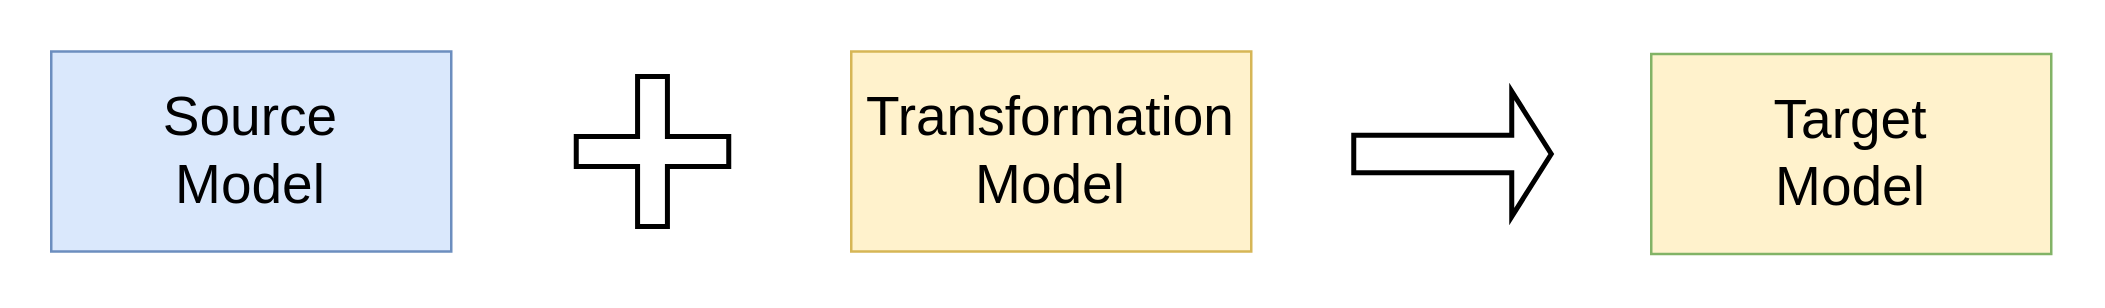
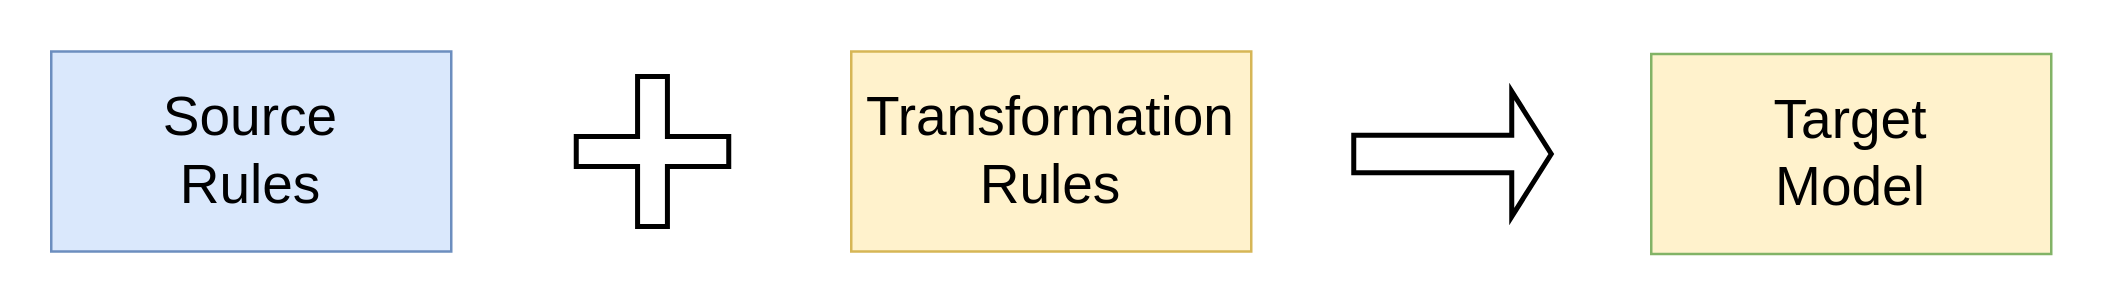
  <mxCell id="0" />
  <mxCell id="1" parent="0" />
- <mxCell id="2" value="Source &lt;br&gt;Model" style="rounded=0;whiteSpace=wrap;html=1;fontSize=22;fillColor=#dae8fc;strokeColor=#6c8ebf;" parent="1" vertex="1"><mxGeometry x="20" y="20" width="160" height="80" as="geometry" /></mxCell>
- <mxCell id="3" value="Transformation Model" style="rounded=0;whiteSpace=wrap;html=1;fontSize=22;fillColor=#fff2cc;strokeColor=#d6b656;" parent="1" vertex="1"><mxGeometry x="340" y="20" width="160" height="80" as="geometry" /></mxCell>
+ <mxCell id="2" value="Source &lt;br&gt;Rules" style="rounded=0;whiteSpace=wrap;html=1;fontSize=22;fillColor=#dae8fc;strokeColor=#6c8ebf;" parent="1" vertex="1"><mxGeometry x="20" y="20" width="160" height="80" as="geometry" /></mxCell>
+ <mxCell id="3" value="Transformation Rules" style="rounded=0;whiteSpace=wrap;html=1;fontSize=22;fillColor=#fff2cc;strokeColor=#d6b656;" parent="1" vertex="1"><mxGeometry x="340" y="20" width="160" height="80" as="geometry" /></mxCell>
  <mxCell id="4" value="Target &lt;br&gt;Model" style="rounded=0;whiteSpace=wrap;html=1;fontSize=22;fillColor=#fff2cc;strokeColor=#82b366;" vertex="1" parent="1"><mxGeometry x="660" y="21" width="160" height="80" as="geometry" /></mxCell>
  <mxCell id="5" value="" style="shape=cross;whiteSpace=wrap;html=1;size=0.199;strokeWidth=2;" vertex="1" parent="1"><mxGeometry x="230" y="30" width="61" height="60" as="geometry" /></mxCell>
  <mxCell id="6" value="" style="shape=singleArrow;whiteSpace=wrap;html=1;strokeWidth=2;" vertex="1" parent="1"><mxGeometry x="541" y="36" width="79" height="50" as="geometry" /></mxCell>
